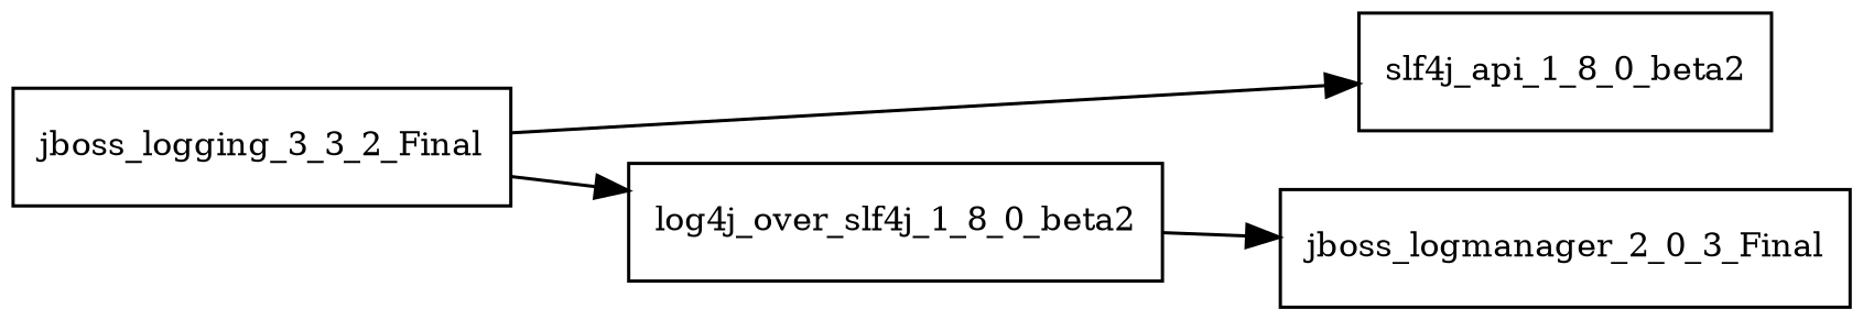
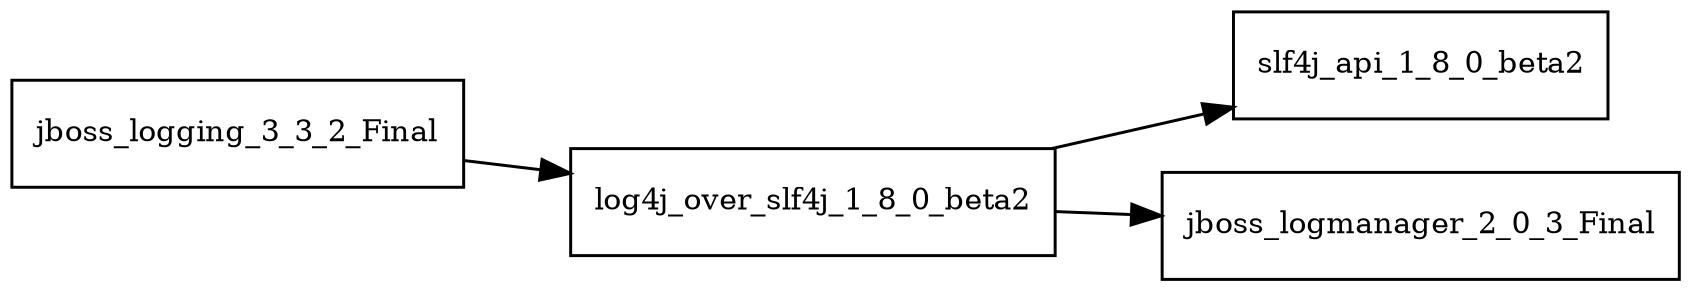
  digraph {
    rankdir=LR
    node [fontsize=10.0 shape=box]
    jboss_logging_3_3_2_Final
    log4j_over_slf4j_1_8_0_beta2
    slf4j_api_1_8_0_beta2
    jboss_logmanager_2_0_3_Final
    jboss_logging_3_3_2_Final -> log4j_over_slf4j_1_8_0_beta2
-   jboss_logging_3_3_2_Final -> slf4j_api_1_8_0_beta2
+   log4j_over_slf4j_1_8_0_beta2 -> slf4j_api_1_8_0_beta2
    log4j_over_slf4j_1_8_0_beta2 -> jboss_logmanager_2_0_3_Final
  }
